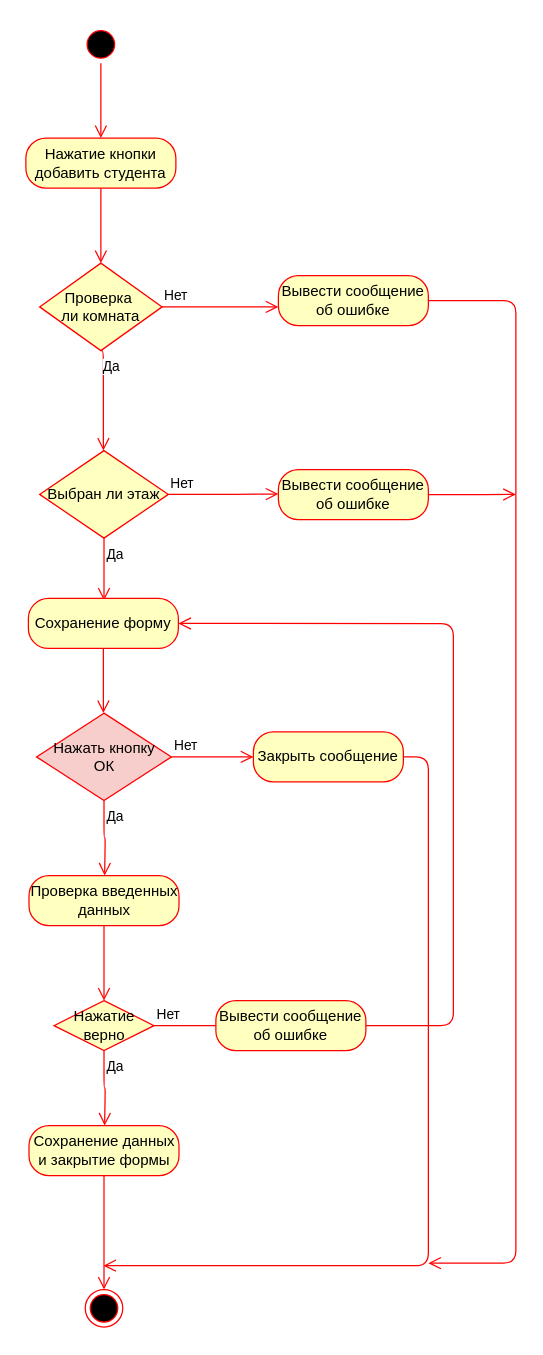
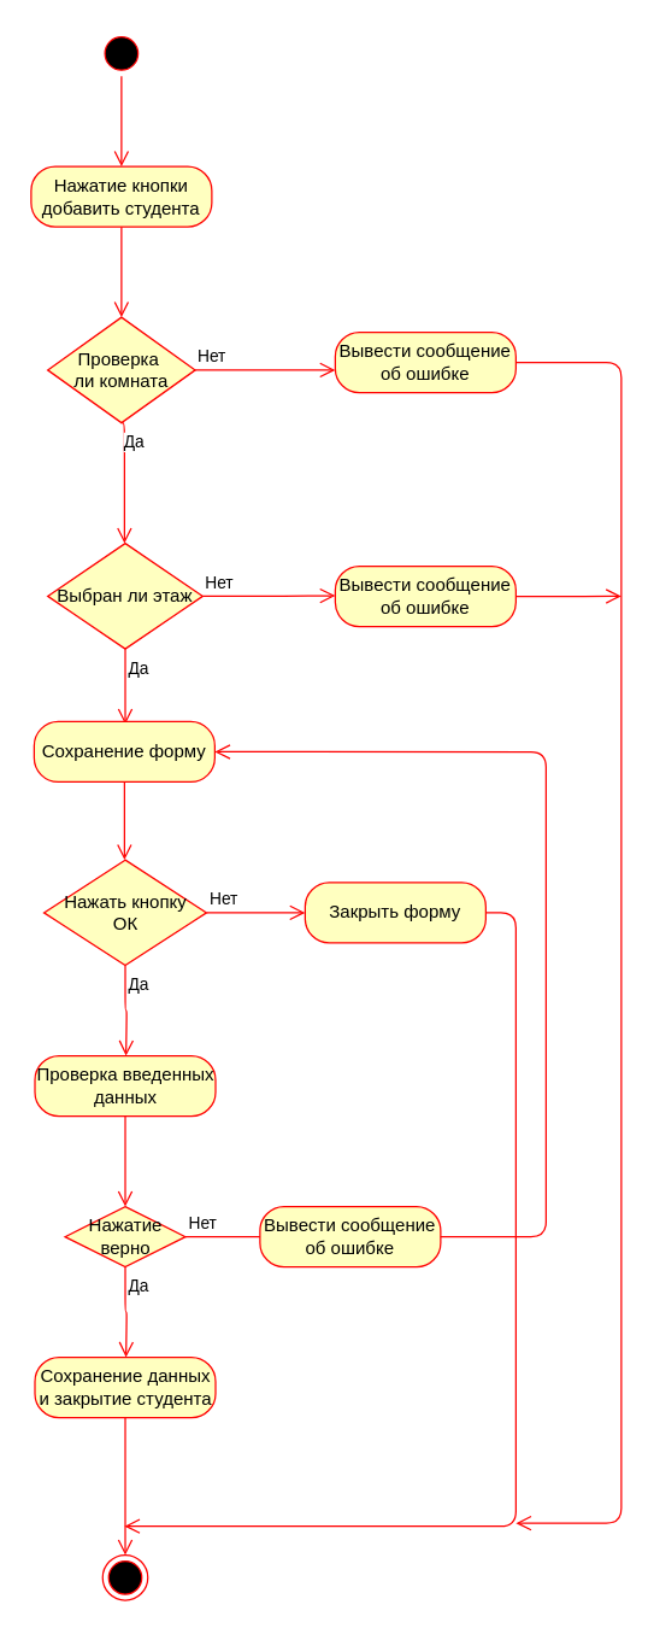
  <mxCell id="0" />
  <mxCell id="1" parent="0" />
  <mxCell id="2" value="" style="ellipse;html=1;shape=startState;fillColor=#000000;strokeColor=#ff0000;" vertex="1" parent="1"><mxGeometry x="65" y="20" width="30" height="30" as="geometry" /></mxCell>
  <mxCell id="3" value="" style="edgeStyle=orthogonalEdgeStyle;html=1;verticalAlign=bottom;endArrow=open;endSize=8;strokeColor=#ff0000;" edge="1" source="2" parent="1"><mxGeometry relative="1" as="geometry"><mxPoint x="80" y="110" as="targetPoint" /></mxGeometry></mxCell>
  <mxCell id="4" value="Нажатие кнопки добавить студента" style="rounded=1;whiteSpace=wrap;html=1;arcSize=40;fontColor=#000000;fillColor=#ffffc0;strokeColor=#ff0000;" vertex="1" parent="1"><mxGeometry x="20" y="110" width="120" height="40" as="geometry" /></mxCell>
  <mxCell id="5" value="" style="edgeStyle=orthogonalEdgeStyle;html=1;verticalAlign=bottom;endArrow=open;endSize=8;strokeColor=#ff0000;" edge="1" source="4" parent="1"><mxGeometry relative="1" as="geometry"><mxPoint x="80" y="210" as="targetPoint" /></mxGeometry></mxCell>
  <mxCell id="6" value="Проверка&amp;nbsp;&lt;br&gt;ли комната" style="rhombus;whiteSpace=wrap;html=1;fillColor=#ffffc0;strokeColor=#ff0000;" vertex="1" parent="1"><mxGeometry x="31" y="210" width="98" height="70" as="geometry" /></mxCell>
  <mxCell id="7" value="Нет" style="edgeStyle=orthogonalEdgeStyle;html=1;align=left;verticalAlign=bottom;endArrow=open;endSize=8;strokeColor=#ff0000;" edge="1" source="6" parent="1"><mxGeometry x="-1" relative="1" as="geometry"><mxPoint x="222" y="245" as="targetPoint" /></mxGeometry></mxCell>
  <mxCell id="8" value="Да" style="edgeStyle=orthogonalEdgeStyle;html=1;align=left;verticalAlign=top;endArrow=open;endSize=8;strokeColor=#ff0000;exitX=0.5;exitY=1;exitDx=0;exitDy=0;" edge="1" source="6" parent="1"><mxGeometry x="-1" relative="1" as="geometry"><mxPoint x="82" y="360" as="targetPoint" /><Array as="points"><mxPoint x="82" y="280" /><mxPoint x="82" y="340" /></Array></mxGeometry></mxCell>
  <mxCell id="9" value="Вывести сообщение об ошибке" style="rounded=1;whiteSpace=wrap;html=1;arcSize=40;fontColor=#000000;fillColor=#ffffc0;strokeColor=#ff0000;" vertex="1" parent="1"><mxGeometry x="222" y="220" width="120" height="40" as="geometry" /></mxCell>
  <mxCell id="10" value="" style="edgeStyle=orthogonalEdgeStyle;html=1;verticalAlign=bottom;endArrow=open;endSize=8;strokeColor=#ff0000;exitX=1;exitY=0.5;exitDx=0;exitDy=0;" edge="1" source="9" parent="1"><mxGeometry relative="1" as="geometry"><mxPoint x="342" y="1010" as="targetPoint" /><Array as="points"><mxPoint x="412" y="240" /><mxPoint x="412" y="1010" /></Array></mxGeometry></mxCell>
  <mxCell id="11" value="Выбран ли этаж" style="rhombus;whiteSpace=wrap;html=1;fillColor=#ffffc0;strokeColor=#ff0000;" vertex="1" parent="1"><mxGeometry x="31" y="360" width="103" height="70" as="geometry" /></mxCell>
  <mxCell id="12" value="Нет" style="edgeStyle=orthogonalEdgeStyle;html=1;align=left;verticalAlign=bottom;endArrow=open;endSize=8;strokeColor=#ff0000;" edge="1" source="11" parent="1"><mxGeometry x="-1" relative="1" as="geometry"><mxPoint x="222" y="394.724" as="targetPoint" /></mxGeometry></mxCell>
  <mxCell id="13" value="Да" style="edgeStyle=orthogonalEdgeStyle;html=1;align=left;verticalAlign=top;endArrow=open;endSize=8;strokeColor=#ff0000;" edge="1" source="11" parent="1"><mxGeometry x="-1" relative="1" as="geometry"><mxPoint x="82.5" y="480" as="targetPoint" /></mxGeometry></mxCell>
- <mxCell id="14" value="Нажать кнопку &lt;br&gt;ОК" style="rhombus;whiteSpace=wrap;html=1;fillColor=#f8cecc;strokeColor=#ff0000;" vertex="1" parent="1"><mxGeometry x="28.5" y="570" width="108" height="70" as="geometry" /></mxCell>
+ <mxCell id="14" value="Нажать кнопку &lt;br&gt;ОК" style="rhombus;whiteSpace=wrap;html=1;fillColor=#ffffc0;strokeColor=#ff0000;" vertex="1" parent="1"><mxGeometry x="28.5" y="570" width="108" height="70" as="geometry" /></mxCell>
  <mxCell id="15" value="Нет" style="edgeStyle=orthogonalEdgeStyle;html=1;align=left;verticalAlign=bottom;endArrow=open;endSize=8;strokeColor=#ff0000;" edge="1" source="14" parent="1"><mxGeometry x="-1" relative="1" as="geometry"><mxPoint x="202" y="605" as="targetPoint" /></mxGeometry></mxCell>
  <mxCell id="16" value="Да" style="edgeStyle=orthogonalEdgeStyle;html=1;align=left;verticalAlign=top;endArrow=open;endSize=8;strokeColor=#ff0000;" edge="1" source="14" parent="1"><mxGeometry x="-1" relative="1" as="geometry"><mxPoint x="83" y="700" as="targetPoint" /></mxGeometry></mxCell>
  <mxCell id="17" value="Сохранение форму" style="rounded=1;whiteSpace=wrap;html=1;arcSize=40;fontColor=#000000;fillColor=#ffffc0;strokeColor=#ff0000;" vertex="1" parent="1"><mxGeometry x="22" y="478.286" width="120" height="40" as="geometry" /></mxCell>
  <mxCell id="18" value="" style="edgeStyle=orthogonalEdgeStyle;html=1;verticalAlign=bottom;endArrow=open;endSize=8;strokeColor=#ff0000;" edge="1" source="17" parent="1"><mxGeometry relative="1" as="geometry"><mxPoint x="82" y="570" as="targetPoint" /></mxGeometry></mxCell>
- <mxCell id="19" value="Закрыть сообщение" style="rounded=1;whiteSpace=wrap;html=1;arcSize=40;fontColor=#000000;fillColor=#ffffc0;strokeColor=#ff0000;" vertex="1" parent="1"><mxGeometry x="202" y="585" width="120" height="40" as="geometry" /></mxCell>
+ <mxCell id="19" value="Закрыть форму" style="rounded=1;whiteSpace=wrap;html=1;arcSize=40;fontColor=#000000;fillColor=#ffffc0;strokeColor=#ff0000;" vertex="1" parent="1"><mxGeometry x="202" y="585" width="120" height="40" as="geometry" /></mxCell>
  <mxCell id="20" value="" style="edgeStyle=orthogonalEdgeStyle;html=1;verticalAlign=bottom;endArrow=open;endSize=8;strokeColor=#ff0000;exitX=1;exitY=0.5;exitDx=0;exitDy=0;" edge="1" source="19" parent="1"><mxGeometry relative="1" as="geometry"><mxPoint x="82" y="1012" as="targetPoint" /><mxPoint x="332" y="605" as="sourcePoint" /><Array as="points"><mxPoint x="342" y="605" /><mxPoint x="342" y="1012" /></Array></mxGeometry></mxCell>
  <mxCell id="21" value="Проверка введенных данных" style="rounded=1;whiteSpace=wrap;html=1;arcSize=40;fontColor=#000000;fillColor=#ffffc0;strokeColor=#ff0000;" vertex="1" parent="1"><mxGeometry x="22.5" y="700" width="120" height="40" as="geometry" /></mxCell>
  <mxCell id="22" value="" style="edgeStyle=orthogonalEdgeStyle;html=1;verticalAlign=bottom;endArrow=open;endSize=8;strokeColor=#ff0000;" edge="1" source="21" parent="1"><mxGeometry relative="1" as="geometry"><mxPoint x="82.5" y="800" as="targetPoint" /></mxGeometry></mxCell>
  <mxCell id="23" value="Нажатие верно" style="rhombus;whiteSpace=wrap;html=1;fillColor=#ffffc0;strokeColor=#ff0000;" vertex="1" parent="1"><mxGeometry x="42.5" y="800" width="80" height="40" as="geometry" /></mxCell>
  <mxCell id="24" value="Нет" style="edgeStyle=orthogonalEdgeStyle;html=1;align=left;verticalAlign=bottom;endArrow=open;endSize=8;strokeColor=#ff0000;" edge="1" source="23" parent="1"><mxGeometry x="-1" relative="1" as="geometry"><mxPoint x="219" y="820" as="targetPoint" /></mxGeometry></mxCell>
  <mxCell id="25" value="Да" style="edgeStyle=orthogonalEdgeStyle;html=1;align=left;verticalAlign=top;endArrow=open;endSize=8;strokeColor=#ff0000;" edge="1" source="23" parent="1"><mxGeometry x="-1" relative="1" as="geometry"><mxPoint x="83" y="900" as="targetPoint" /></mxGeometry></mxCell>
  <mxCell id="26" value="Вывести сообщение об ошибке" style="rounded=1;whiteSpace=wrap;html=1;arcSize=40;fontColor=#000000;fillColor=#ffffc0;strokeColor=#ff0000;" vertex="1" parent="1"><mxGeometry x="172" y="800" width="120" height="40" as="geometry" /></mxCell>
  <mxCell id="27" value="" style="edgeStyle=orthogonalEdgeStyle;html=1;verticalAlign=bottom;endArrow=open;endSize=8;strokeColor=#ff0000;entryX=1;entryY=0.5;entryDx=0;entryDy=0;" edge="1" source="26" parent="1" target="17"><mxGeometry relative="1" as="geometry"><mxPoint x="282" y="880" as="targetPoint" /><Array as="points"><mxPoint x="362" y="820" /><mxPoint x="362" y="499" /></Array></mxGeometry></mxCell>
- <mxCell id="28" value="Сохранение данных&lt;br&gt;и закрытие формы&lt;br&gt;" style="rounded=1;whiteSpace=wrap;html=1;arcSize=40;fontColor=#000000;fillColor=#ffffc0;strokeColor=#ff0000;" vertex="1" parent="1"><mxGeometry x="22.5" y="900" width="120" height="40" as="geometry" /></mxCell>
+ <mxCell id="28" value="Сохранение данных&lt;br&gt;и закрытие студента&lt;br&gt;" style="rounded=1;whiteSpace=wrap;html=1;arcSize=40;fontColor=#000000;fillColor=#ffffc0;strokeColor=#ff0000;" vertex="1" parent="1"><mxGeometry x="22.5" y="900" width="120" height="40" as="geometry" /></mxCell>
  <mxCell id="29" value="" style="edgeStyle=orthogonalEdgeStyle;html=1;verticalAlign=bottom;endArrow=open;endSize=8;strokeColor=#ff0000;entryX=0.5;entryY=0;entryDx=0;entryDy=0;" edge="1" source="28" parent="1" target="30"><mxGeometry relative="1" as="geometry"><mxPoint x="82" y="970" as="targetPoint" /></mxGeometry></mxCell>
  <mxCell id="30" value="" style="ellipse;html=1;shape=endState;fillColor=#000000;strokeColor=#ff0000;" vertex="1" parent="1"><mxGeometry x="67.5" y="1031.143" width="30" height="30" as="geometry" /></mxCell>
  <mxCell id="31" value="Вывести сообщение об ошибке" style="rounded=1;whiteSpace=wrap;html=1;arcSize=40;fontColor=#000000;fillColor=#ffffc0;strokeColor=#ff0000;" vertex="1" parent="1"><mxGeometry x="222" y="375.172" width="120" height="40" as="geometry" /></mxCell>
  <mxCell id="32" value="" style="edgeStyle=orthogonalEdgeStyle;html=1;verticalAlign=bottom;endArrow=open;endSize=8;strokeColor=#ff0000;" edge="1" source="31" parent="1"><mxGeometry relative="1" as="geometry"><mxPoint x="412" y="395" as="targetPoint" /></mxGeometry></mxCell>
